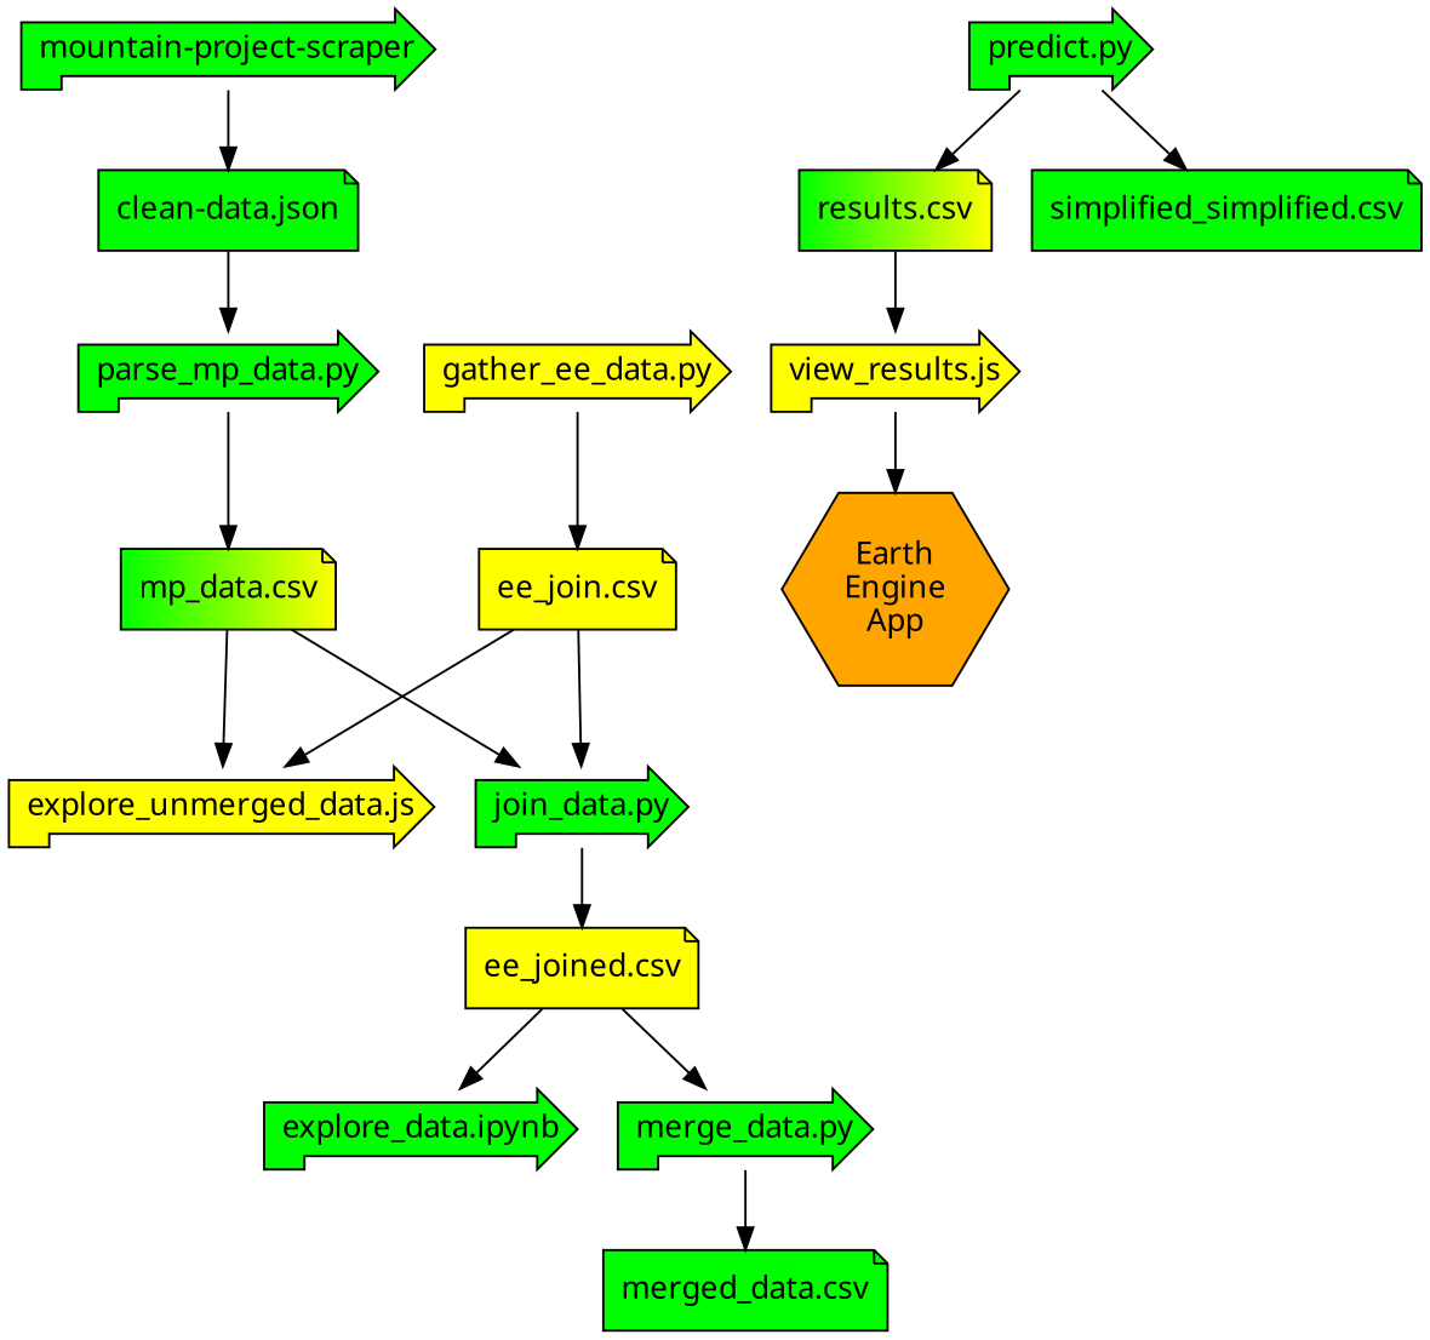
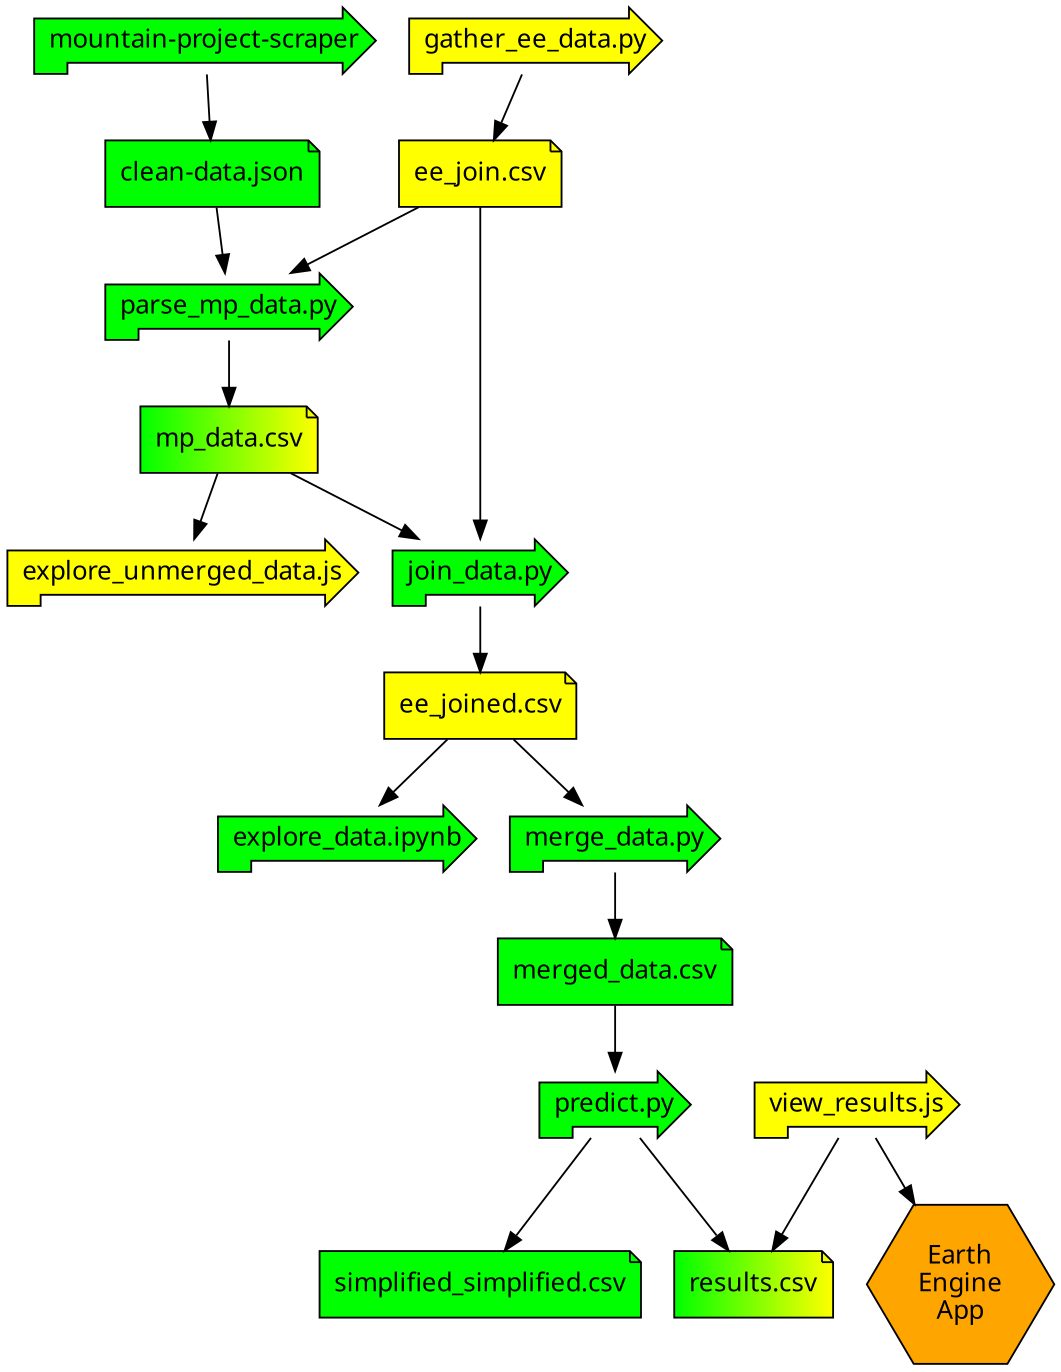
  digraph {
    node [fillcolor=green fontname=Menlo shape=rpromoter style=filled]
    n1 [label="mountain-project-scraper"]
    n2 [label="clean-data.json" shape=note]
    n3 [label="parse_mp_data.py"]
    n4 [fillcolor="green:yellow" label="mp_data.csv" shape=note]
    n5 [fillcolor=yellow label="explore_unmerged_data.js"]
    n6 [label="join_data.py"]
    n7 [fillcolor=yellow label="ee_joined.csv" shape=note]
    n8 [fillcolor=yellow label="gather_ee_data.py"]
    n9 [fillcolor=yellow label="ee_join.csv" shape=note]
    n10 [label="explore_data.ipynb"]
    n11 [label="merge_data.py"]
    n12 [label="merged_data.csv" shape=note]
    n13 [label="predict.py"]
    n14 [fillcolor="green:yellow" label="results.csv" shape=note]
    n15 [label="simplified_simplified.csv" shape=note]
    n16 [fillcolor=yellow label="view_results.js"]
    n17 [fillcolor=orange label="Earth\nEngine\nApp" shape=hexagon]
    n1 -> n2
    n2 -> n3
    n3 -> n4
    n4 -> n5
    n4 -> n6
    n6 -> n7
    n7 -> n10
    n7 -> n11
    n8 -> n9
-   n9 -> n5
+   n9 -> n3
    n9 -> n6
    n11 -> n12
+   n12 -> n13
    n13 -> n14
    n13 -> n15
-   n14 -> n16
+   n16 -> n14
    n16 -> n17
  }
